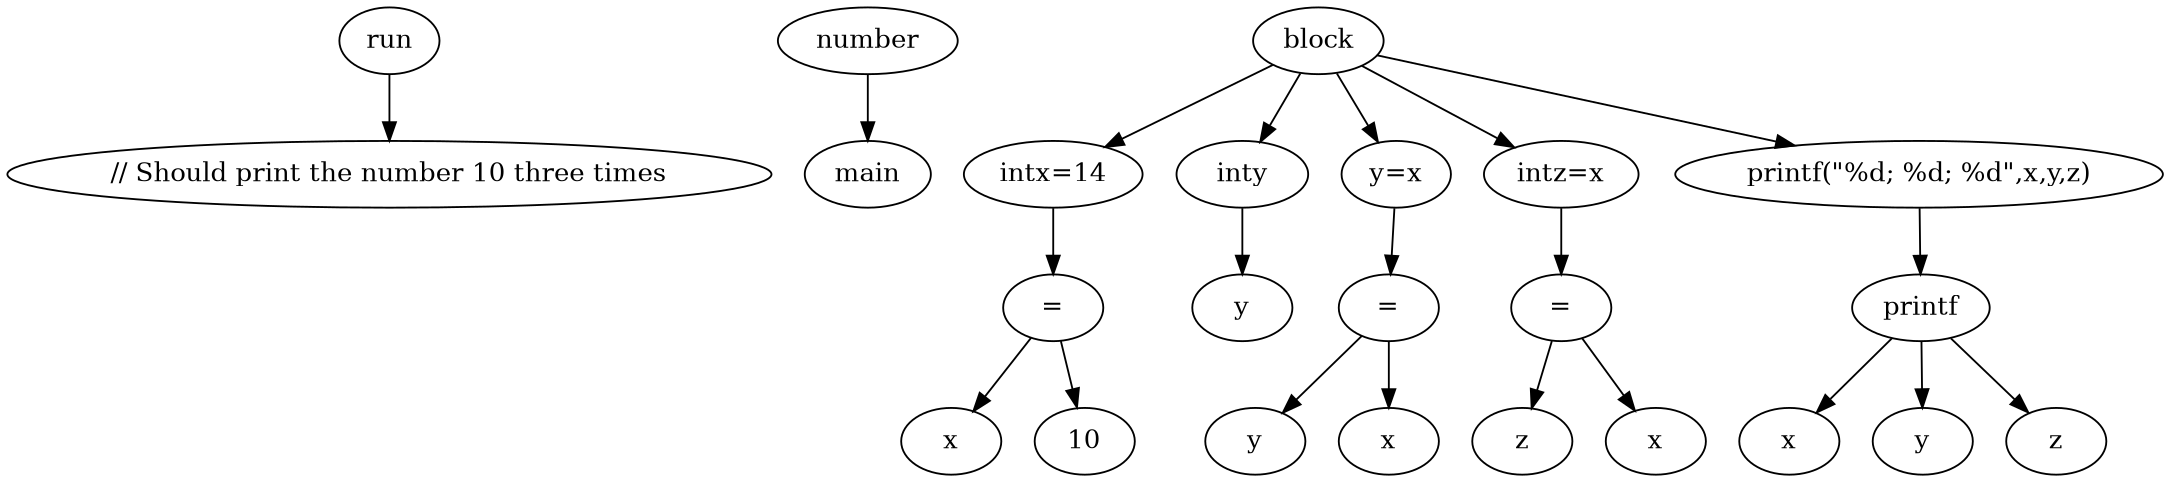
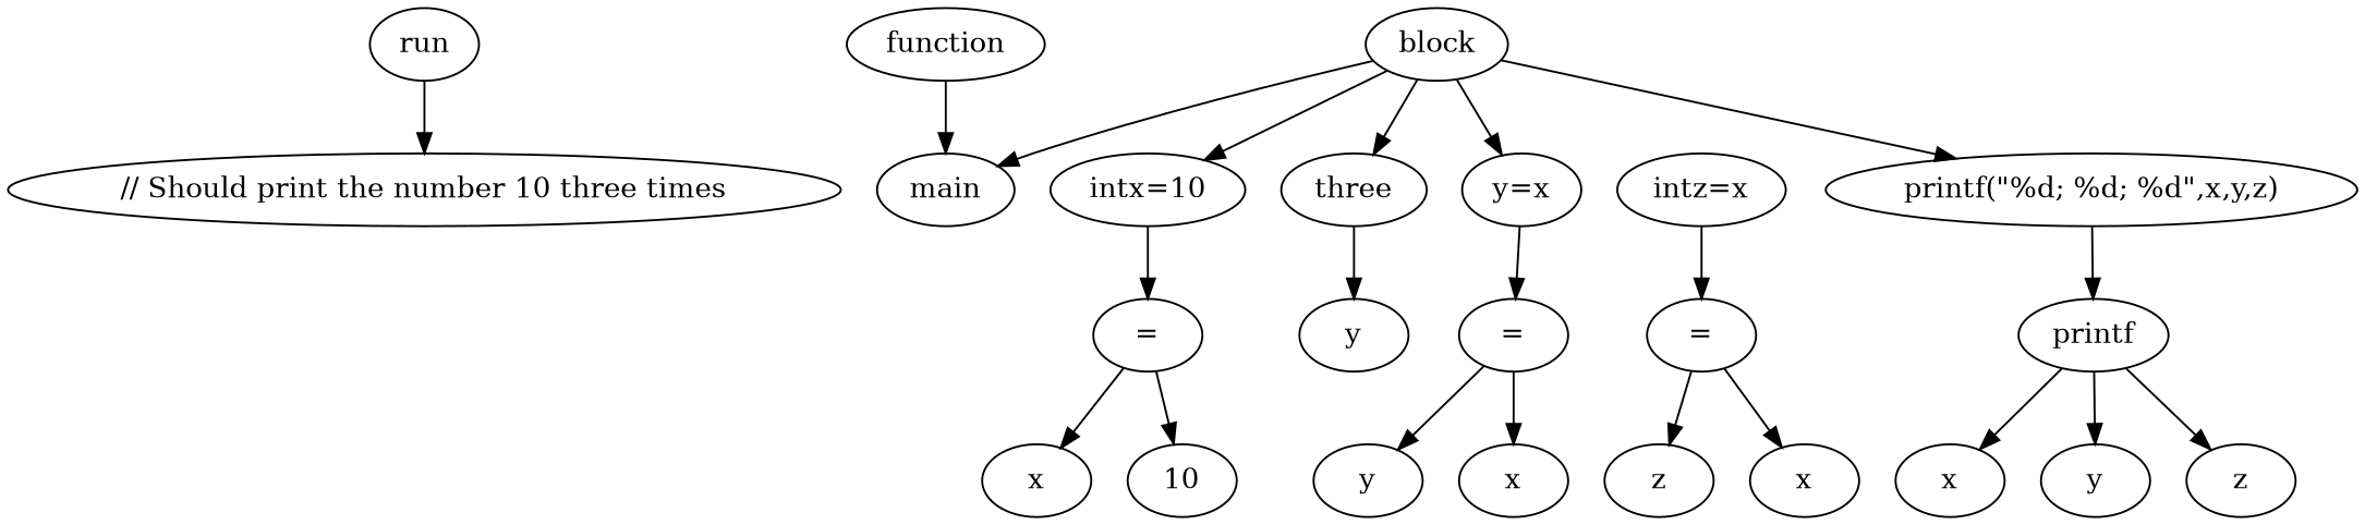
  digraph {
    n1 [label=run]
    n2 [label="// Should print the number 10 three times\n"]
-   n3 [label=number]
+   n3 [label=function]
    n4 [label=main]
    n5 [label=block]
-   n6 [label="intx=14"]
-   n7 [label=inty]
+   n6 [label="intx=10"]
+   n7 [label=three]
    n8 [label="y=x"]
    n9 [label="intz=x"]
    n10 [label="printf(\"%d; %d; %d\",x,y,z)"]
    n11 [label="="]
    n12 [label=y]
    n13 [label="="]
    n14 [label="="]
    n15 [label=printf]
    n16 [label=x]
    n17 [label=10]
    n18 [label=y]
    n19 [label=x]
    n20 [label=z]
    n21 [label=x]
    n22 [label=x]
    n23 [label=y]
    n24 [label=z]
    n1 -> n2
    n3 -> n4
    n5 -> n6
    n5 -> n7
    n5 -> n8
-   n5 -> n9
+   n5 -> n4
    n5 -> n10
    n6 -> n11
    n7 -> n12
    n8 -> n13
    n9 -> n14
    n10 -> n15
    n11 -> n16
    n11 -> n17
    n13 -> n18
    n13 -> n19
    n14 -> n20
    n14 -> n21
    n15 -> n22
    n15 -> n23
    n15 -> n24
  }
